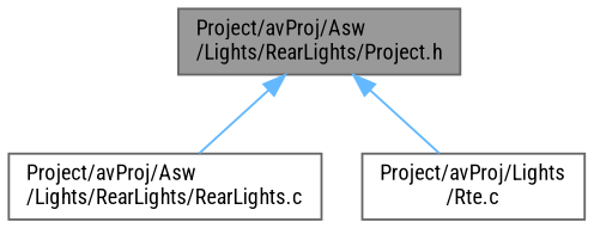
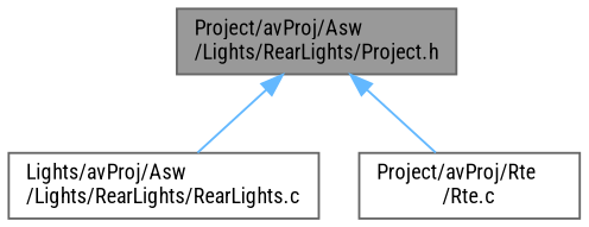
  digraph {
    fontname="Roboto Condensed"
    node [color=grey40 fillcolor=white fontname="Roboto Condensed" fontsize=10 shape=box style=filled]
    edge [color=steelblue1 dir=back fontname="Roboto Condensed" fontsize=10 labelfontname=Helvetica labelfontsize=10 style=solid]
    n1 [color=gray40 fillcolor=grey60 fontcolor=black height=0.2 label="Project/avProj/Asw\l/Lights/RearLights/Project.h" width=0.4]
-   n2 [height=0.2 label="Project/avProj/Asw\l/Lights/RearLights/RearLights.c" width=0.4]
-   n3 [height=0.2 label="Project/avProj/Lights\l/Rte.c" width=0.4]
+   n2 [height=0.2 label="Lights/avProj/Asw\l/Lights/RearLights/RearLights.c" width=0.4]
+   n3 [height=0.2 label="Project/avProj/Rte\l/Rte.c" width=0.4]
    n1 -> n2
    n1 -> n3
  }
